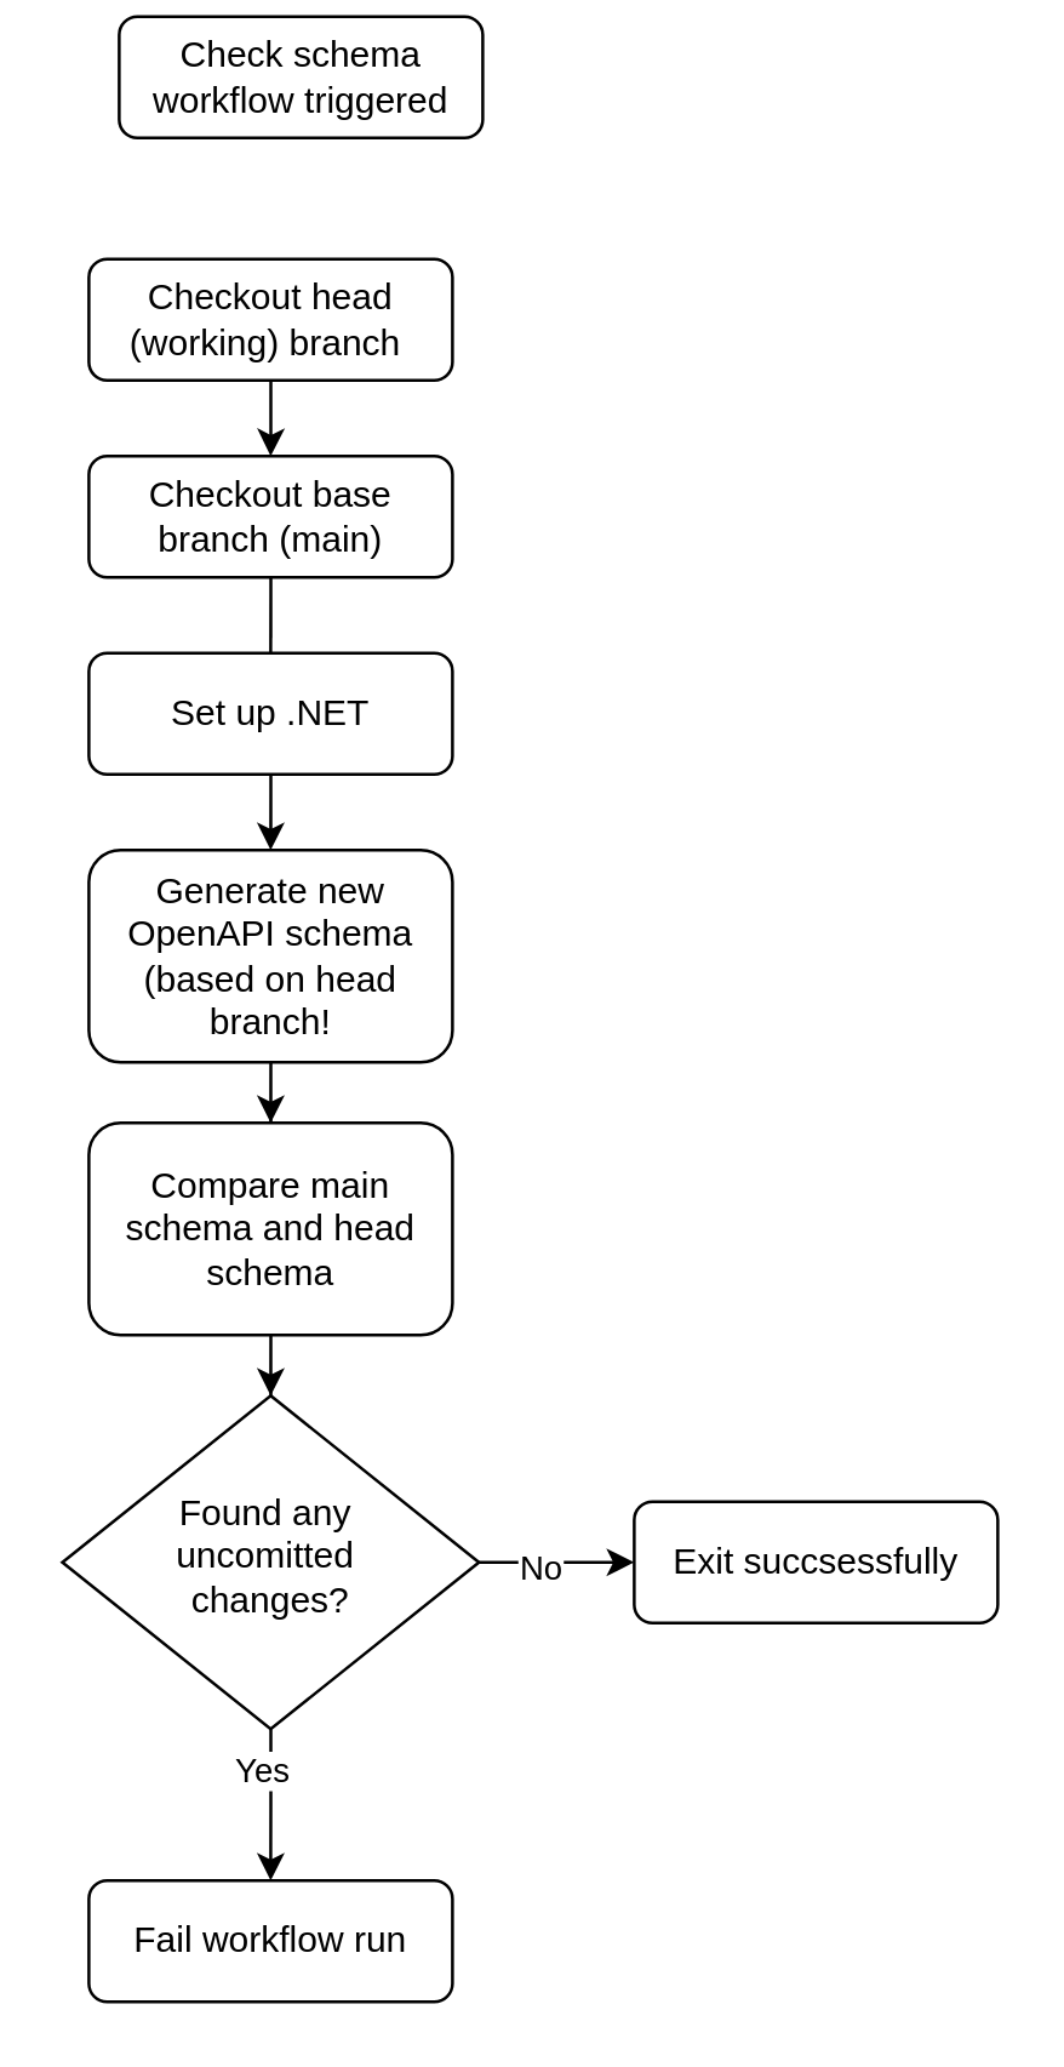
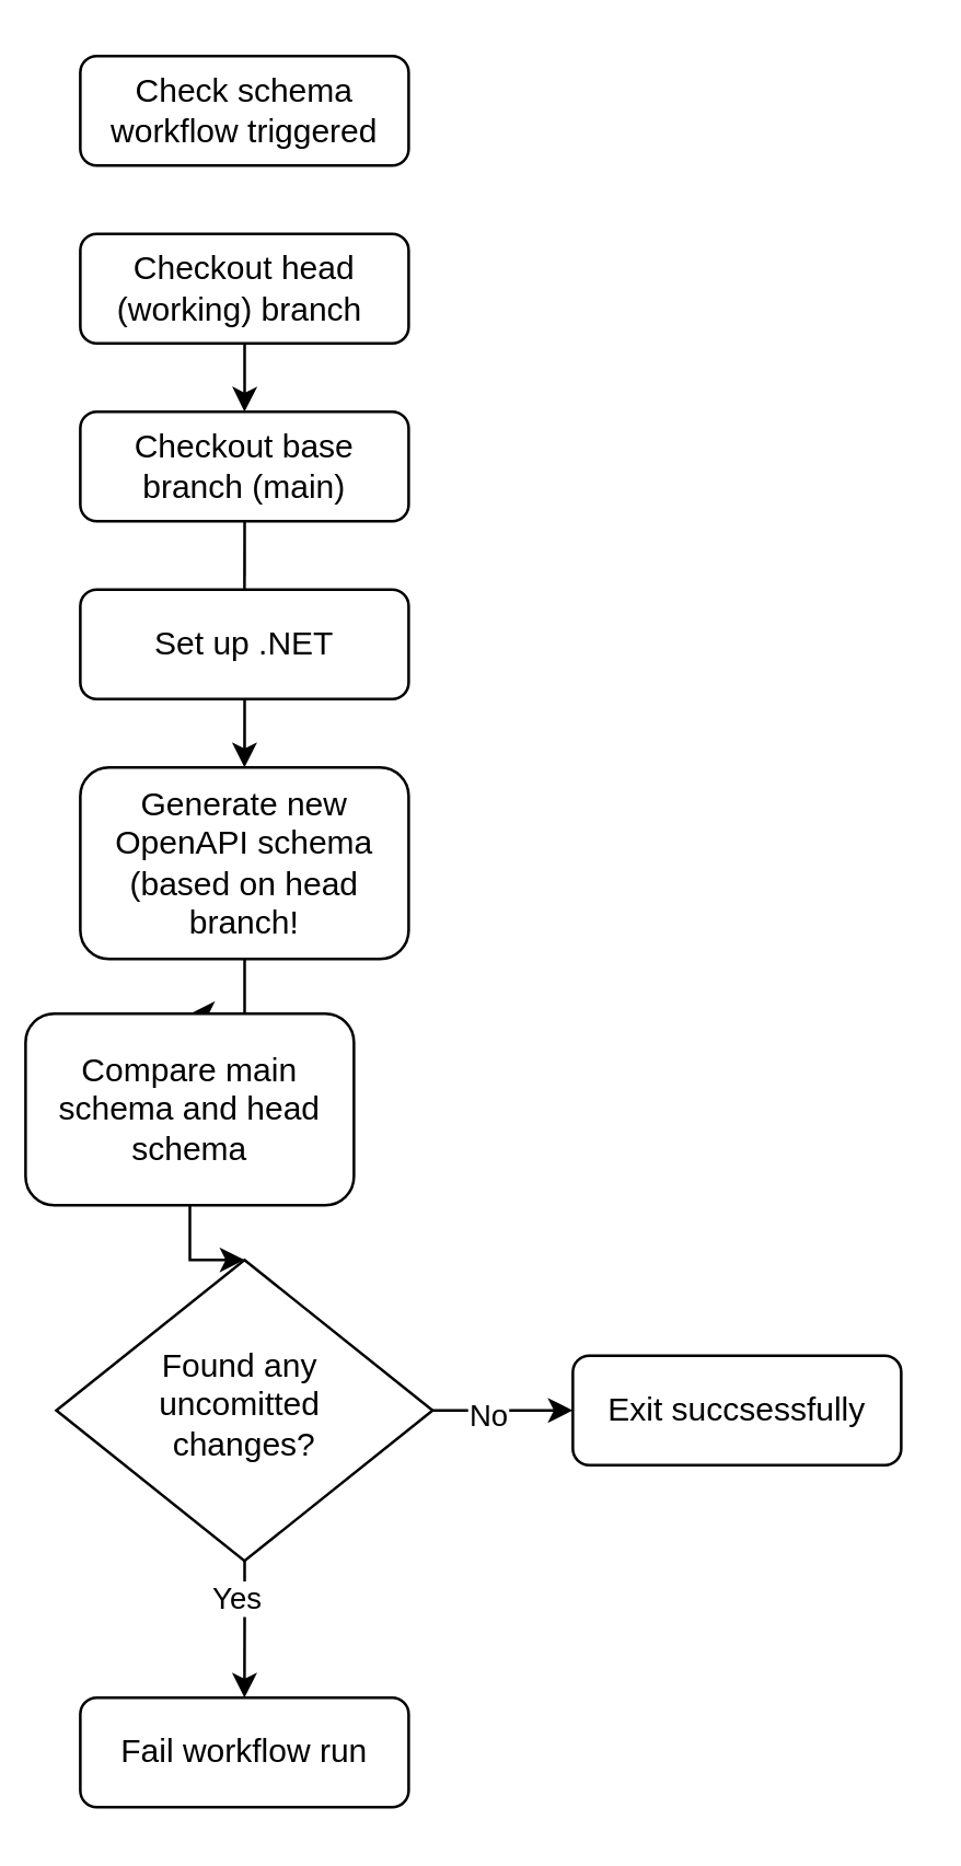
  <mxCell id="0" />
  <mxCell id="1" parent="0" />
- <mxCell id="2" value="Check schema workflow triggered" style="rounded=1;whiteSpace=wrap;html=1;fontSize=12;glass=0;strokeWidth=1;shadow=0;" parent="1" vertex="1"><mxGeometry x="38.75" y="5" width="120" height="40" as="geometry" /></mxCell>
+ <mxCell id="2" value="Check schema workflow triggered" style="rounded=1;whiteSpace=wrap;html=1;fontSize=12;glass=0;strokeWidth=1;shadow=0;" parent="1" vertex="1"><mxGeometry x="28.75" y="20" width="120" height="40" as="geometry" /></mxCell>
  <mxCell id="3" style="edgeStyle=orthogonalEdgeStyle;rounded=0;orthogonalLoop=1;jettySize=auto;html=1;" edge="1" parent="1" source="4"><mxGeometry relative="1" as="geometry"><mxPoint x="88.75" y="150" as="targetPoint" /></mxGeometry></mxCell>
  <mxCell id="4" value="Checkout head (working) branch&amp;nbsp;" style="rounded=1;whiteSpace=wrap;html=1;fontSize=12;glass=0;strokeWidth=1;shadow=0;" parent="1" vertex="1"><mxGeometry x="28.75" y="85" width="120" height="40" as="geometry" /></mxCell>
  <mxCell id="5" style="edgeStyle=orthogonalEdgeStyle;rounded=0;orthogonalLoop=1;jettySize=auto;html=1;entryX=0.5;entryY=0;entryDx=0;entryDy=0;endArrow=none;" edge="1" parent="1" source="6" target="8"><mxGeometry relative="1" as="geometry" /></mxCell>
  <mxCell id="6" value="Checkout base branch (main)" style="rounded=1;whiteSpace=wrap;html=1;fontSize=12;glass=0;strokeWidth=1;shadow=0;" vertex="1" parent="1"><mxGeometry x="28.75" y="150" width="120" height="40" as="geometry" /></mxCell>
  <mxCell id="7" style="edgeStyle=orthogonalEdgeStyle;rounded=0;orthogonalLoop=1;jettySize=auto;html=1;entryX=0.5;entryY=0;entryDx=0;entryDy=0;" edge="1" parent="1" source="8" target="10"><mxGeometry relative="1" as="geometry" /></mxCell>
  <mxCell id="8" value="Set up .NET" style="rounded=1;whiteSpace=wrap;html=1;fontSize=12;glass=0;strokeWidth=1;shadow=0;" vertex="1" parent="1"><mxGeometry x="28.75" y="215" width="120" height="40" as="geometry" /></mxCell>
  <mxCell id="9" style="edgeStyle=orthogonalEdgeStyle;rounded=0;orthogonalLoop=1;jettySize=auto;html=1;entryX=0.5;entryY=0;entryDx=0;entryDy=0;" edge="1" parent="1" source="10" target="19"><mxGeometry relative="1" as="geometry" /></mxCell>
  <mxCell id="10" value="Generate new OpenAPI schema (based on head branch!" style="rounded=1;whiteSpace=wrap;html=1;fontSize=12;glass=0;strokeWidth=1;shadow=0;" vertex="1" parent="1"><mxGeometry x="28.75" y="280" width="120" height="70" as="geometry" /></mxCell>
  <mxCell id="11" style="edgeStyle=orthogonalEdgeStyle;rounded=0;orthogonalLoop=1;jettySize=auto;html=1;exitX=1;exitY=0.5;exitDx=0;exitDy=0;entryX=0;entryY=0.5;entryDx=0;entryDy=0;" edge="1" parent="1" source="15" target="16"><mxGeometry relative="1" as="geometry" /></mxCell>
  <mxCell id="12" value="No" style="edgeLabel;html=1;align=center;verticalAlign=middle;resizable=0;points=[];" vertex="1" connectable="0" parent="11"><mxGeometry x="-0.225" y="-1" relative="1" as="geometry"><mxPoint as="offset" /></mxGeometry></mxCell>
  <mxCell id="13" style="edgeStyle=orthogonalEdgeStyle;rounded=0;orthogonalLoop=1;jettySize=auto;html=1;entryX=0.5;entryY=0;entryDx=0;entryDy=0;" edge="1" parent="1" source="15" target="17"><mxGeometry relative="1" as="geometry" /></mxCell>
  <mxCell id="14" value="Yes" style="edgeLabel;html=1;align=center;verticalAlign=middle;resizable=0;points=[];" vertex="1" connectable="0" parent="13"><mxGeometry x="-0.439" y="-3" relative="1" as="geometry"><mxPoint as="offset" /></mxGeometry></mxCell>
  <mxCell id="15" value="Found any&amp;nbsp;&lt;div&gt;uncomitted&amp;nbsp;&lt;/div&gt;&lt;div&gt;changes?&lt;/div&gt;" style="rhombus;whiteSpace=wrap;html=1;shadow=0;fontFamily=Helvetica;fontSize=12;align=center;strokeWidth=1;spacing=6;spacingTop=-4;" vertex="1" parent="1"><mxGeometry x="20" y="460" width="137.5" height="110" as="geometry" /></mxCell>
  <mxCell id="16" value="Exit succsessfully" style="rounded=1;whiteSpace=wrap;html=1;fontSize=12;glass=0;strokeWidth=1;shadow=0;" vertex="1" parent="1"><mxGeometry x="208.75" y="495" width="120" height="40" as="geometry" /></mxCell>
  <mxCell id="17" value="Fail workflow run" style="rounded=1;whiteSpace=wrap;html=1;fontSize=12;glass=0;strokeWidth=1;shadow=0;" vertex="1" parent="1"><mxGeometry x="28.75" y="620" width="120" height="40" as="geometry" /></mxCell>
  <mxCell id="18" style="edgeStyle=orthogonalEdgeStyle;rounded=0;orthogonalLoop=1;jettySize=auto;html=1;entryX=0.5;entryY=0;entryDx=0;entryDy=0;" edge="1" parent="1" source="19" target="15"><mxGeometry relative="1" as="geometry" /></mxCell>
- <mxCell id="19" value="Compare main schema and head schema" style="rounded=1;whiteSpace=wrap;html=1;fontSize=12;glass=0;strokeWidth=1;shadow=0;" vertex="1" parent="1"><mxGeometry x="28.75" y="370" width="120" height="70" as="geometry" /></mxCell>
+ <mxCell id="19" value="Compare main schema and head schema" style="rounded=1;whiteSpace=wrap;html=1;fontSize=12;glass=0;strokeWidth=1;shadow=0;" vertex="1" parent="1"><mxGeometry x="8.75" y="370" width="120" height="70" as="geometry" /></mxCell>
